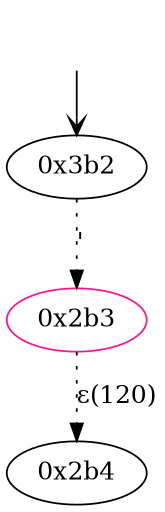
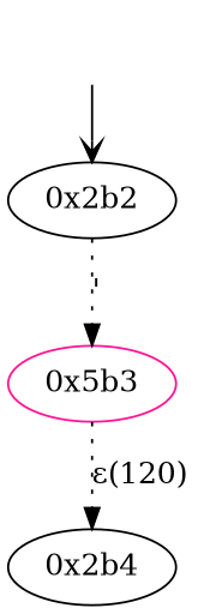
  digraph {
    node [color=black]
    edge [arrowhead=normal style=dotted]
    fake [style=invisible color=""]
-   "0x2b2" [root=true label="0x3b2"]
-   "0x2b3" [color=deeppink]
+   "0x2b2" [root=true]
+   "0x2b3" [color=deeppink label="0x5b3"]
    "0x2b4"
    fake -> "0x2b2" [arrowhead=vee style=solid]
    "0x2b2" -> "0x2b3" [label="'"]
    "0x2b3" -> "0x2b4" [label="ε(120)"]
  }
